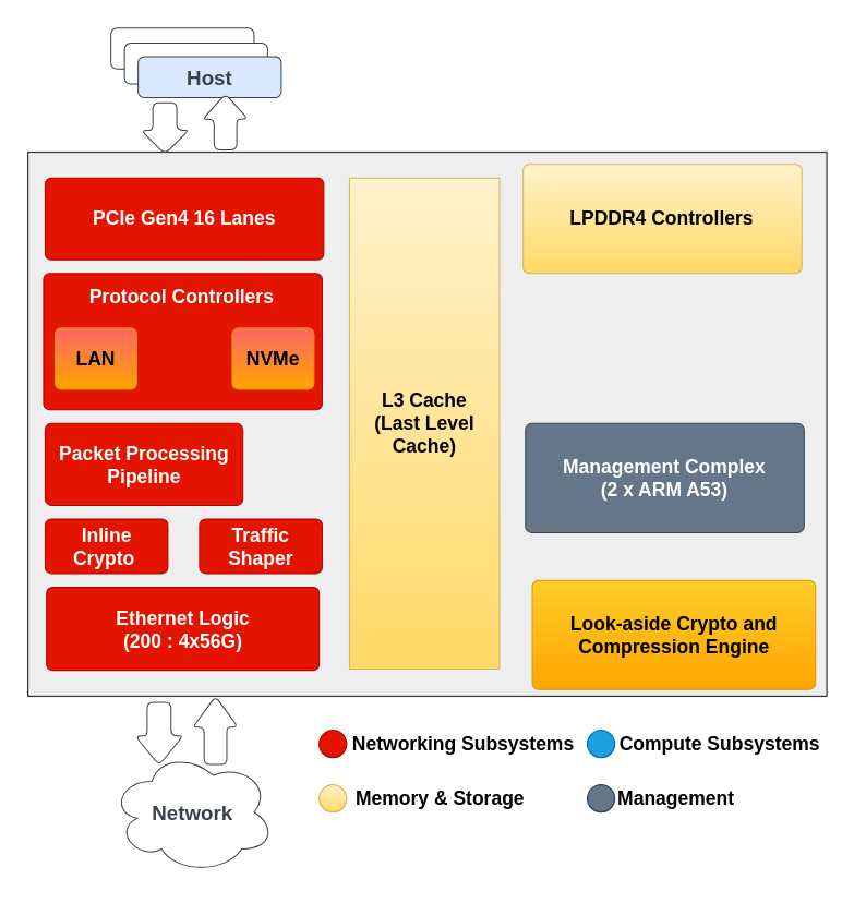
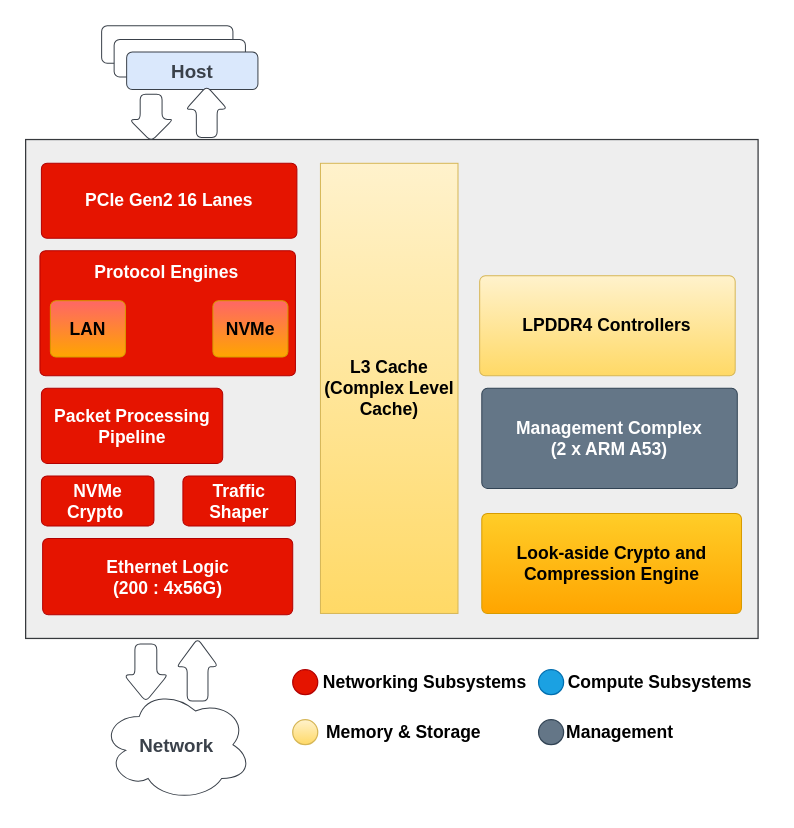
  <mxCell id="0" />
  <mxCell id="1" parent="0" />
  <mxCell id="2" value="" style="group" vertex="1" connectable="0" parent="1"><mxGeometry x="20" y="20" width="592.24" height="620" as="geometry" /></mxCell>
  <mxCell id="3" value="" style="html=1;overflow=block;blockSpacing=1;whiteSpace=wrap;fontSize=15;fontColor=#3a414a;spacing=3.8;strokeColor=#3a414a;strokeOpacity=100;rounded=1;absoluteArcSize=1;arcSize=9;strokeWidth=0.8;lucidId=P-_KfFqmB5sf;fontStyle=1" vertex="1" parent="2"><mxGeometry x="60.78" width="105" height="30" as="geometry" /></mxCell>
  <mxCell id="4" value="Network" style="html=1;overflow=block;blockSpacing=1;whiteSpace=wrap;ellipse;shape=cloud;fontSize=15;fontColor=#3a414a;spacing=3.8;strokeColor=#3a414a;strokeOpacity=100;rounded=1;absoluteArcSize=1;arcSize=9;strokeWidth=0.8;lucidId=P-_KW_uM1pLi;fontStyle=1" vertex="1" parent="2"><mxGeometry x="60.78" y="530" width="120" height="90" as="geometry" /></mxCell>
  <mxCell id="5" value="&lt;b&gt;&lt;font style=&quot;font-size: 14px;&quot;&gt;Networking Subsystems&lt;br&gt;&lt;/font&gt;&lt;/b&gt;" style="text;html=1;align=center;verticalAlign=middle;resizable=0;points=[];autosize=1;strokeColor=none;fillColor=none;" vertex="1" parent="2"><mxGeometry x="224.24" y="510" width="190" height="30" as="geometry" /></mxCell>
  <mxCell id="6" value="" style="ellipse;whiteSpace=wrap;html=1;aspect=fixed;fillColor=#e51400;fontColor=#ffffff;strokeColor=#B20000;" vertex="1" parent="2"><mxGeometry x="213.61" y="515" width="20" height="20" as="geometry" /></mxCell>
  <mxCell id="7" value="&lt;b style=&quot;font-size: 14px;&quot;&gt;Compute Subsystems&lt;br&gt;&lt;/b&gt;" style="text;html=1;align=center;verticalAlign=middle;resizable=0;points=[];autosize=1;strokeColor=none;fillColor=none;" vertex="1" parent="2"><mxGeometry x="422.24" y="510" width="170" height="30" as="geometry" /></mxCell>
  <mxCell id="8" value="" style="ellipse;whiteSpace=wrap;html=1;aspect=fixed;fillColor=#1ba1e2;fontColor=#ffffff;strokeColor=#006EAF;" vertex="1" parent="2"><mxGeometry x="410.24" y="515" width="20" height="20" as="geometry" /></mxCell>
  <mxCell id="9" value="&lt;b style=&quot;font-size: 14px;&quot;&gt;Memory &amp;amp; Storage&lt;br&gt;&lt;/b&gt;" style="text;html=1;align=center;verticalAlign=middle;resizable=0;points=[];autosize=1;strokeColor=none;fillColor=none;" vertex="1" parent="2"><mxGeometry x="227.1" y="550" width="150" height="30" as="geometry" /></mxCell>
  <mxCell id="10" value="" style="ellipse;whiteSpace=wrap;html=1;aspect=fixed;fillColor=#fff2cc;gradientColor=#ffd966;strokeColor=#d6b656;" vertex="1" parent="2"><mxGeometry x="213.61" y="555" width="20" height="20" as="geometry" /></mxCell>
  <mxCell id="11" value="&lt;b&gt;&lt;font style=&quot;font-size: 14px;&quot;&gt;Management&lt;/font&gt;&lt;/b&gt;" style="text;html=1;align=center;verticalAlign=middle;resizable=0;points=[];autosize=1;strokeColor=none;fillColor=none;" vertex="1" parent="2"><mxGeometry x="420.24" y="550" width="110" height="30" as="geometry" /></mxCell>
  <mxCell id="12" value="" style="ellipse;whiteSpace=wrap;html=1;aspect=fixed;fillColor=#647687;strokeColor=#314354;fontColor=#ffffff;" vertex="1" parent="2"><mxGeometry x="410.24" y="555" width="20" height="20" as="geometry" /></mxCell>
  <mxCell id="13" value="" style="html=1;overflow=block;blockSpacing=1;whiteSpace=wrap;fontSize=15;fontColor=#3a414a;spacing=3.8;strokeColor=#3a414a;strokeOpacity=100;rounded=1;absoluteArcSize=1;arcSize=9;strokeWidth=0.8;lucidId=P-_KfFqmB5sf;fontStyle=1" vertex="1" parent="2"><mxGeometry x="70.78" y="11" width="105" height="30" as="geometry" /></mxCell>
  <mxCell id="14" value="Host" style="html=1;overflow=block;blockSpacing=1;whiteSpace=wrap;fontSize=15;fontColor=#3a414a;spacing=3.8;strokeColor=#3a414a;strokeOpacity=100;rounded=1;absoluteArcSize=1;arcSize=9;strokeWidth=0.8;lucidId=P-_KfFqmB5sf;fontStyle=1;fillColor=#dae8fc;" vertex="1" parent="2"><mxGeometry x="80.78" y="21" width="105" height="30" as="geometry" /></mxCell>
  <mxCell id="15" value="" style="rounded=0;whiteSpace=wrap;html=1;fillColor=#eeeeee;strokeColor=#36393d;" vertex="1" parent="2"><mxGeometry y="91" width="585.78" height="399" as="geometry" /></mxCell>
- <mxCell id="16" value="L3 Cache &lt;br&gt;(Last Level&lt;br&gt;Cache)" style="html=1;overflow=block;blockSpacing=1;whiteSpace=wrap;fontSize=14;spacing=3.8;strokeColor=#d6b656;strokeOpacity=100;fillOpacity=100;rounded=1;absoluteArcSize=1;arcSize=0;fillColor=#fff2cc;strokeWidth=0.8;lucidId=ra7KsMhs7qSS;fontStyle=1;gradientColor=#ffd966;" vertex="1" parent="2"><mxGeometry x="235.78" y="110" width="110" height="360" as="geometry" /></mxCell>
- <mxCell id="17" value="Look-aside Crypto and Compression Engine" style="html=1;overflow=block;blockSpacing=1;whiteSpace=wrap;fontSize=14;spacing=3.8;strokeColor=#d79b00;strokeOpacity=100;fillOpacity=100;rounded=1;absoluteArcSize=1;arcSize=9;fillColor=#ffcd28;strokeWidth=0.8;lucidId=pb7KfrjJ54s0;fontStyle=1;gradientColor=#ffa500;" vertex="1" parent="2"><mxGeometry x="369.807" y="405" width="207.71" height="80" as="geometry" /></mxCell>
- <mxCell id="18" value="LPDDR4 Controllers" style="html=1;overflow=block;blockSpacing=1;whiteSpace=wrap;fontSize=14;spacing=3.8;strokeColor=#d6b656;strokeOpacity=100;fillOpacity=100;rounded=1;absoluteArcSize=1;arcSize=9;fillColor=#fff2cc;strokeWidth=0.8;lucidId=ub7KovHv9te5;fontStyle=1;gradientColor=#ffd966;" vertex="1" parent="2"><mxGeometry x="363.12" y="100" width="204.34" height="80" as="geometry" /></mxCell>
+ <mxCell id="16" value="L3 Cache &lt;br&gt;(Complex Level&lt;br&gt;Cache)" style="html=1;overflow=block;blockSpacing=1;whiteSpace=wrap;fontSize=14;spacing=3.8;strokeColor=#d6b656;strokeOpacity=100;fillOpacity=100;rounded=1;absoluteArcSize=1;arcSize=0;fillColor=#fff2cc;strokeWidth=0.8;lucidId=ra7KsMhs7qSS;fontStyle=1;gradientColor=#ffd966;" vertex="1" parent="2"><mxGeometry x="235.78" y="110" width="110" height="360" as="geometry" /></mxCell>
+ <mxCell id="17" value="Look-aside Crypto and Compression Engine" style="html=1;overflow=block;blockSpacing=1;whiteSpace=wrap;fontSize=14;spacing=3.8;strokeColor=#d79b00;strokeOpacity=100;fillOpacity=100;rounded=1;absoluteArcSize=1;arcSize=9;fillColor=#ffcd28;strokeWidth=0.8;lucidId=pb7KfrjJ54s0;fontStyle=1;gradientColor=#ffa500;" vertex="1" parent="2"><mxGeometry x="364.807" y="390" width="207.71" height="80" as="geometry" /></mxCell>
+ <mxCell id="18" value="LPDDR4 Controllers" style="html=1;overflow=block;blockSpacing=1;whiteSpace=wrap;fontSize=14;spacing=3.8;strokeColor=#d6b656;strokeOpacity=100;fillOpacity=100;rounded=1;absoluteArcSize=1;arcSize=9;fillColor=#fff2cc;strokeWidth=0.8;lucidId=ub7KovHv9te5;fontStyle=1;gradientColor=#ffd966;" vertex="1" parent="2"><mxGeometry x="363.12" y="200" width="204.34" height="80" as="geometry" /></mxCell>
  <mxCell id="19" value="Management Complex&lt;br&gt;(2 x ARM A53)" style="html=1;overflow=block;blockSpacing=1;whiteSpace=wrap;fontSize=14;fontColor=#ffffff;spacing=3.8;strokeColor=#314354;strokeOpacity=100;fillOpacity=100;rounded=1;absoluteArcSize=1;arcSize=9;fillColor=#647687;strokeWidth=0.8;lucidId=Fb7Kvabg3F.T;fontStyle=1" vertex="1" parent="2"><mxGeometry x="364.81" y="290" width="204.34" height="80" as="geometry" /></mxCell>
- <mxCell id="20" value="PCIe Gen4 16 Lanes" style="html=1;overflow=block;blockSpacing=1;whiteSpace=wrap;fontSize=14;fontColor=#ffffff;spacing=3.8;strokeColor=#B20000;strokeOpacity=100;fillOpacity=100;rounded=1;absoluteArcSize=1;arcSize=9;fillColor=#e51400;strokeWidth=0.8;lucidId=1~6K_v-VPYom;fontStyle=1" vertex="1" parent="2"><mxGeometry x="12.613" y="110" width="204.337" height="60" as="geometry" /></mxCell>
- <mxCell id="21" value="Inline Crypto&amp;nbsp;" style="html=1;overflow=block;blockSpacing=1;whiteSpace=wrap;fontSize=14;fontColor=#ffffff;spacing=3.8;strokeColor=#B20000;strokeOpacity=100;fillOpacity=100;rounded=1;absoluteArcSize=1;arcSize=9;fillColor=#e51400;strokeWidth=0.8;lucidId=fa7K2U30uZY5;fontStyle=1" vertex="1" parent="2"><mxGeometry x="12.617" y="360" width="90" height="40" as="geometry" /></mxCell>
+ <mxCell id="20" value="PCIe Gen2 16 Lanes" style="html=1;overflow=block;blockSpacing=1;whiteSpace=wrap;fontSize=14;fontColor=#ffffff;spacing=3.8;strokeColor=#B20000;strokeOpacity=100;fillOpacity=100;rounded=1;absoluteArcSize=1;arcSize=9;fillColor=#e51400;strokeWidth=0.8;lucidId=1~6K_v-VPYom;fontStyle=1" vertex="1" parent="2"><mxGeometry x="12.613" y="110" width="204.337" height="60" as="geometry" /></mxCell>
+ <mxCell id="21" value="NVMe Crypto&amp;nbsp;" style="html=1;overflow=block;blockSpacing=1;whiteSpace=wrap;fontSize=14;fontColor=#ffffff;spacing=3.8;strokeColor=#B20000;strokeOpacity=100;fillOpacity=100;rounded=1;absoluteArcSize=1;arcSize=9;fillColor=#e51400;strokeWidth=0.8;lucidId=fa7K2U30uZY5;fontStyle=1" vertex="1" parent="2"><mxGeometry x="12.617" y="360" width="90" height="40" as="geometry" /></mxCell>
  <mxCell id="22" value="" style="shape=singleArrow;arrowWidth=0.5;arrowSize=0.45;whiteSpace=wrap;fontSize=13;spacing=3.8;strokeColor=#3a414a;strokeOpacity=100;rounded=1;absoluteArcSize=1;arcSize=9;rotation=270;strokeWidth=0.8;html=1;" vertex="1" parent="2"><mxGeometry x="124.37" y="52.18" width="40.94" height="33.25" as="geometry" /></mxCell>
  <mxCell id="23" value="" style="shape=singleArrow;arrowWidth=0.5;arrowSize=0.465;whiteSpace=wrap;fontSize=13;spacing=3.8;strokeColor=#3a414a;strokeOpacity=100;rounded=1;absoluteArcSize=1;arcSize=9;rotation=90;strokeWidth=0.8;html=1;" vertex="1" parent="2"><mxGeometry x="81.55" y="56.07" width="37.63" height="35" as="geometry" /></mxCell>
  <mxCell id="24" value="" style="shape=singleArrow;arrowWidth=0.5;arrowSize=0.45;whiteSpace=wrap;fontSize=13;spacing=3.8;strokeColor=#3a414a;strokeOpacity=100;rounded=1;absoluteArcSize=1;arcSize=9;rotation=270;strokeWidth=0.8;html=1;" vertex="1" parent="2"><mxGeometry x="112.52" y="498.49" width="50" height="33.25" as="geometry" /></mxCell>
  <mxCell id="25" value="" style="shape=singleArrow;arrowWidth=0.5;arrowSize=0.465;whiteSpace=wrap;fontSize=13;spacing=3.8;strokeColor=#3a414a;strokeOpacity=100;rounded=1;absoluteArcSize=1;arcSize=9;rotation=90;strokeWidth=0.8;html=1;" vertex="1" parent="2"><mxGeometry x="73.09" y="500" width="46.09" height="35" as="geometry" /></mxCell>
- <mxCell id="26" value="Protocol Controllers&lt;br&gt;&lt;br&gt;&lt;br&gt;&lt;br&gt;&lt;br&gt;" style="html=1;overflow=block;blockSpacing=1;whiteSpace=wrap;fontSize=14;fontColor=#ffffff;spacing=3.8;strokeColor=#B20000;strokeOpacity=100;fillOpacity=100;rounded=1;absoluteArcSize=1;arcSize=9;fillColor=#e51400;strokeWidth=0.8;lucidId=~~6K7ca9YZYn;fontStyle=1" vertex="1" parent="2"><mxGeometry x="11.44" y="180" width="204.34" height="100" as="geometry" /></mxCell>
+ <mxCell id="26" value="Protocol Engines&lt;br&gt;&lt;br&gt;&lt;br&gt;&lt;br&gt;&lt;br&gt;" style="html=1;overflow=block;blockSpacing=1;whiteSpace=wrap;fontSize=14;fontColor=#ffffff;spacing=3.8;strokeColor=#B20000;strokeOpacity=100;fillOpacity=100;rounded=1;absoluteArcSize=1;arcSize=9;fillColor=#e51400;strokeWidth=0.8;lucidId=~~6K7ca9YZYn;fontStyle=1" vertex="1" parent="2"><mxGeometry x="11.44" y="180" width="204.34" height="100" as="geometry" /></mxCell>
  <mxCell id="27" value="Packet Processing Pipeline" style="html=1;overflow=block;blockSpacing=1;whiteSpace=wrap;fontSize=14;fontColor=#ffffff;spacing=3.8;strokeColor=#B20000;strokeOpacity=100;fillOpacity=100;rounded=1;absoluteArcSize=1;arcSize=9;fillColor=#e51400;strokeWidth=0.8;lucidId=ca7KPe8sUfcH;fontStyle=1" vertex="1" parent="2"><mxGeometry x="12.613" y="290" width="145" height="60" as="geometry" /></mxCell>
  <mxCell id="28" value="NVMe" style="html=1;overflow=block;blockSpacing=1;whiteSpace=wrap;fontSize=14;spacing=3.8;strokeColor=#d79b00;strokeOpacity=100;fillOpacity=100;rounded=1;absoluteArcSize=1;arcSize=9;fillColor=#FF6666;strokeWidth=0.8;lucidId=Ua7KMCPptFoE;fontStyle=1;gradientColor=#ffa500;" vertex="1" parent="2"><mxGeometry x="149.78" y="220" width="60" height="45" as="geometry" /></mxCell>
  <mxCell id="29" value="LAN" style="html=1;overflow=block;blockSpacing=1;whiteSpace=wrap;fontSize=14;spacing=3.8;strokeColor=#d79b00;strokeOpacity=100;fillOpacity=100;rounded=1;absoluteArcSize=1;arcSize=9;fillColor=#FF6666;strokeWidth=0.8;lucidId=Ua7KMCPptFoE;fontStyle=1;gradientColor=#ffa500;" vertex="1" parent="2"><mxGeometry x="19.78" y="220" width="60" height="45" as="geometry" /></mxCell>
  <mxCell id="30" value="Traffic Shaper" style="html=1;overflow=block;blockSpacing=1;whiteSpace=wrap;fontSize=14;fontColor=#ffffff;spacing=3.8;strokeColor=#B20000;strokeOpacity=100;fillOpacity=100;rounded=1;absoluteArcSize=1;arcSize=9;fillColor=#e51400;strokeWidth=0.8;lucidId=fa7K2U30uZY5;fontStyle=1" vertex="1" parent="2"><mxGeometry x="125.777" y="360" width="90" height="40" as="geometry" /></mxCell>
  <mxCell id="31" value="&lt;div style=&quot;font-size: 14px;&quot;&gt;Ethernet Logic&lt;/div&gt;&lt;div style=&quot;font-size: 14px;&quot;&gt;(200 : 4x56G)&lt;/div&gt;" style="html=1;overflow=block;blockSpacing=1;whiteSpace=wrap;fontSize=14;fontColor=#ffffff;spacing=3.8;strokeColor=#B20000;strokeOpacity=100;fillOpacity=100;rounded=1;absoluteArcSize=1;arcSize=9;fillColor=#e51400;strokeWidth=0.8;lucidId=ja7KJcIPla4~;fontStyle=1" vertex="1" parent="2"><mxGeometry x="13.61" y="410" width="200" height="61" as="geometry" /></mxCell>
